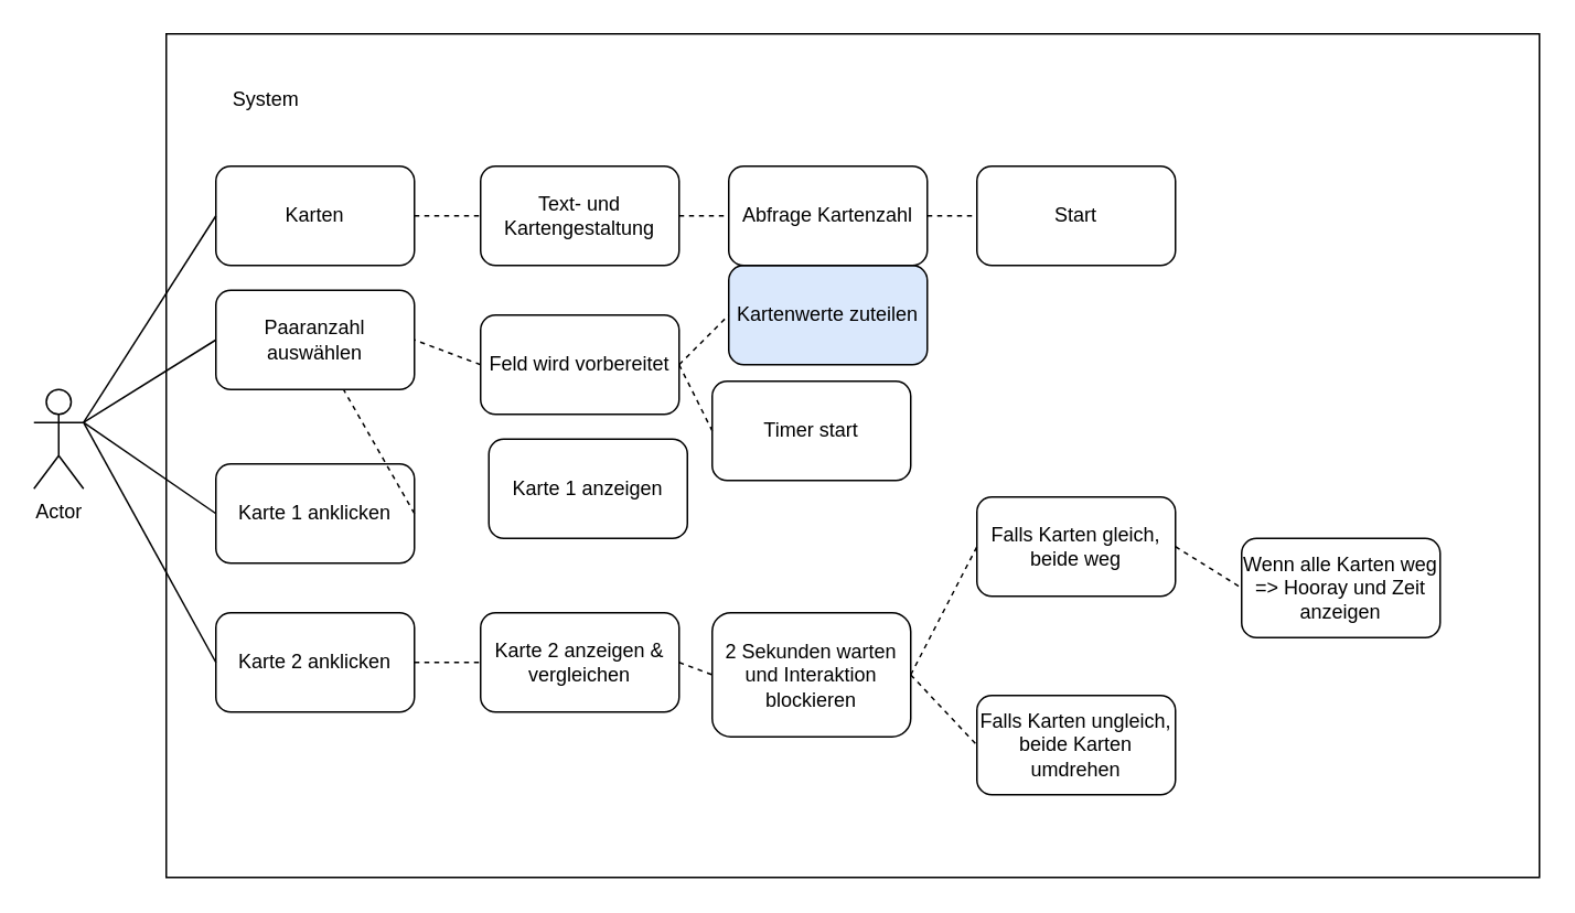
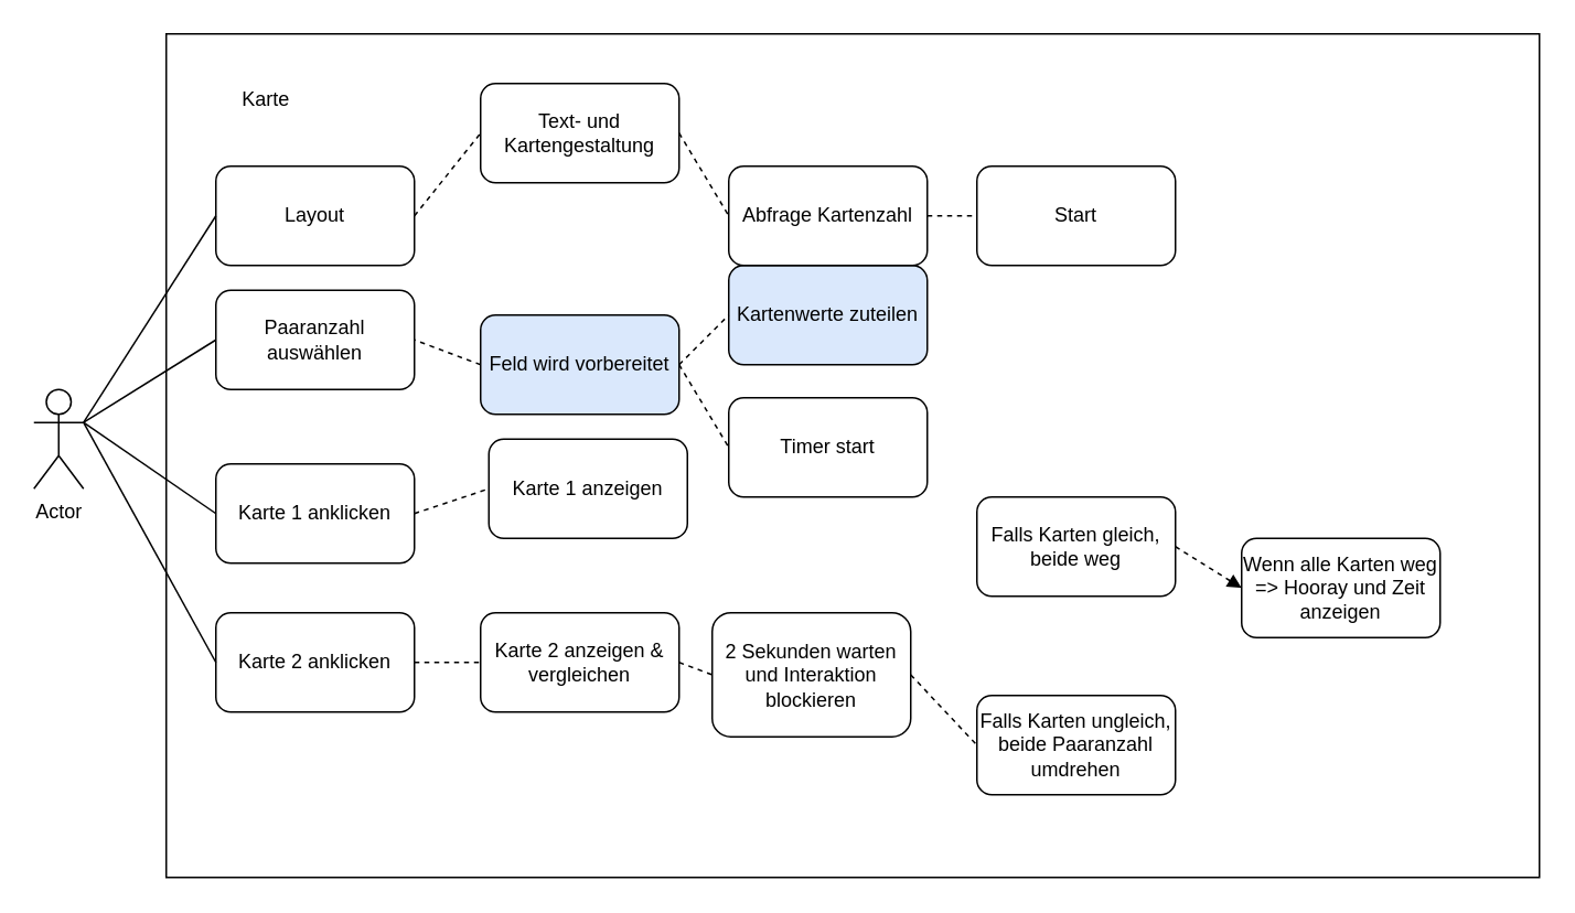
  <mxCell id="0" />
  <mxCell id="1" parent="0" />
  <mxCell id="2" value="" style="rounded=0;whiteSpace=wrap;html=1;" parent="1" vertex="1"><mxGeometry x="100" y="20" width="830" height="510" as="geometry" /></mxCell>
  <mxCell id="3" value="Actor" style="shape=umlActor;verticalLabelPosition=bottom;verticalAlign=top;html=1;outlineConnect=0;" parent="1" vertex="1"><mxGeometry x="20" y="235" width="30" height="60" as="geometry" /></mxCell>
  <mxCell id="4" value="Karte 2 anklicken" style="rounded=1;whiteSpace=wrap;html=1;" parent="1" vertex="1"><mxGeometry x="130" y="370" width="120" height="60" as="geometry" /></mxCell>
  <mxCell id="5" value="Karte 1 anklicken" style="rounded=1;whiteSpace=wrap;html=1;" parent="1" vertex="1"><mxGeometry x="130" y="280" width="120" height="60" as="geometry" /></mxCell>
  <mxCell id="6" value="Paaranzahl auswählen" style="rounded=1;whiteSpace=wrap;html=1;" parent="1" vertex="1"><mxGeometry x="130" y="175" width="120" height="60" as="geometry" /></mxCell>
- <mxCell id="7" value="Karten" style="rounded=1;whiteSpace=wrap;html=1;" parent="1" vertex="1"><mxGeometry x="130" y="100" width="120" height="60" as="geometry" /></mxCell>
+ <mxCell id="7" value="Layout" style="rounded=1;whiteSpace=wrap;html=1;" parent="1" vertex="1"><mxGeometry x="130" y="100" width="120" height="60" as="geometry" /></mxCell>
  <mxCell id="8" value="Wenn alle Karten weg =&amp;gt; Hooray und Zeit anzeigen" style="rounded=1;whiteSpace=wrap;html=1;" parent="1" vertex="1"><mxGeometry x="750" y="325" width="120" height="60" as="geometry" /></mxCell>
- <mxCell id="9" value="Falls Karten ungleich, beide Karten umdrehen" style="rounded=1;whiteSpace=wrap;html=1;" parent="1" vertex="1"><mxGeometry x="590" y="420" width="120" height="60" as="geometry" /></mxCell>
+ <mxCell id="9" value="Falls Karten ungleich, beide Paaranzahl umdrehen" style="rounded=1;whiteSpace=wrap;html=1;" parent="1" vertex="1"><mxGeometry x="590" y="420" width="120" height="60" as="geometry" /></mxCell>
  <mxCell id="10" value="Falls Karten gleich, beide weg" style="rounded=1;whiteSpace=wrap;html=1;" parent="1" vertex="1"><mxGeometry x="590" y="300" width="120" height="60" as="geometry" /></mxCell>
  <mxCell id="11" value="2 Sekunden warten und Interaktion blockieren" style="rounded=1;whiteSpace=wrap;html=1;" parent="1" vertex="1"><mxGeometry x="430" y="370" width="120" height="75" as="geometry" /></mxCell>
- <mxCell id="12" value="Timer start" style="rounded=1;whiteSpace=wrap;html=1;" parent="1" vertex="1"><mxGeometry x="430" y="230" width="120" height="60" as="geometry" /></mxCell>
+ <mxCell id="12" value="Timer start" style="rounded=1;whiteSpace=wrap;html=1;" parent="1" vertex="1"><mxGeometry x="440" y="240" width="120" height="60" as="geometry" /></mxCell>
  <mxCell id="13" value="Kartenwerte zuteilen" style="rounded=1;whiteSpace=wrap;html=1;fillColor=#dae8fc;" parent="1" vertex="1"><mxGeometry x="440" y="160" width="120" height="60" as="geometry" /></mxCell>
  <mxCell id="14" value="Karte 2 anzeigen &amp;amp; vergleichen" style="rounded=1;whiteSpace=wrap;html=1;" parent="1" vertex="1"><mxGeometry x="290" y="370" width="120" height="60" as="geometry" /></mxCell>
  <mxCell id="15" value="Karte 1 anzeigen" style="rounded=1;whiteSpace=wrap;html=1;" parent="1" vertex="1"><mxGeometry x="295" y="265" width="120" height="60" as="geometry" /></mxCell>
- <mxCell id="16" value="Feld wird vorbereitet" style="rounded=1;whiteSpace=wrap;html=1;" parent="1" vertex="1"><mxGeometry x="290" y="190" width="120" height="60" as="geometry" /></mxCell>
- <mxCell id="17" value="Text- und Kartengestaltung" style="rounded=1;whiteSpace=wrap;html=1;" parent="1" vertex="1"><mxGeometry x="290" y="100" width="120" height="60" as="geometry" /></mxCell>
- <mxCell id="18" value="System" style="text;html=1;align=center;verticalAlign=middle;resizable=0;points=[];autosize=1;strokeColor=none;fillColor=none;" parent="1" vertex="1"><mxGeometry x="130" y="50" width="60" height="20" as="geometry" /></mxCell>
+ <mxCell id="16" value="Feld wird vorbereitet" style="rounded=1;whiteSpace=wrap;html=1;fillColor=#dae8fc;" parent="1" vertex="1"><mxGeometry x="290" y="190" width="120" height="60" as="geometry" /></mxCell>
+ <mxCell id="17" value="Text- und Kartengestaltung" style="rounded=1;whiteSpace=wrap;html=1;" parent="1" vertex="1"><mxGeometry x="290" y="50" width="120" height="60" as="geometry" /></mxCell>
+ <mxCell id="18" value="Karte" style="text;html=1;align=center;verticalAlign=middle;resizable=0;points=[];autosize=1;strokeColor=none;fillColor=none;" parent="1" vertex="1"><mxGeometry x="130" y="50" width="60" height="20" as="geometry" /></mxCell>
  <mxCell id="19" value="" style="endArrow=none;html=1;rounded=0;exitX=1;exitY=0.333;exitDx=0;exitDy=0;exitPerimeter=0;entryX=0;entryY=0.5;entryDx=0;entryDy=0;" parent="1" source="3" target="7" edge="1"><mxGeometry width="50" height="50" relative="1" as="geometry"><mxPoint x="500" y="240" as="sourcePoint" /><mxPoint x="550" y="190" as="targetPoint" /></mxGeometry></mxCell>
  <mxCell id="20" value="" style="endArrow=none;html=1;rounded=0;exitX=1;exitY=0.333;exitDx=0;exitDy=0;exitPerimeter=0;entryX=0;entryY=0.5;entryDx=0;entryDy=0;" parent="1" source="3" target="6" edge="1"><mxGeometry width="50" height="50" relative="1" as="geometry"><mxPoint x="500" y="240" as="sourcePoint" /><mxPoint x="550" y="190" as="targetPoint" /></mxGeometry></mxCell>
  <mxCell id="21" value="" style="endArrow=none;html=1;rounded=0;exitX=1;exitY=0.333;exitDx=0;exitDy=0;exitPerimeter=0;entryX=0;entryY=0.5;entryDx=0;entryDy=0;" parent="1" source="3" target="5" edge="1"><mxGeometry width="50" height="50" relative="1" as="geometry"><mxPoint x="500" y="240" as="sourcePoint" /><mxPoint x="550" y="190" as="targetPoint" /></mxGeometry></mxCell>
  <mxCell id="22" value="" style="endArrow=none;html=1;rounded=0;exitX=1;exitY=0.333;exitDx=0;exitDy=0;exitPerimeter=0;entryX=0;entryY=0.5;entryDx=0;entryDy=0;" parent="1" source="3" target="4" edge="1"><mxGeometry width="50" height="50" relative="1" as="geometry"><mxPoint x="500" y="240" as="sourcePoint" /><mxPoint x="120" y="400" as="targetPoint" /></mxGeometry></mxCell>
  <mxCell id="23" value="" style="endArrow=none;dashed=1;html=1;rounded=0;exitX=1;exitY=0.5;exitDx=0;exitDy=0;entryX=0;entryY=0.5;entryDx=0;entryDy=0;" parent="1" source="7" target="17" edge="1"><mxGeometry width="50" height="50" relative="1" as="geometry"><mxPoint x="500" y="240" as="sourcePoint" /><mxPoint x="550" y="190" as="targetPoint" /></mxGeometry></mxCell>
  <mxCell id="24" value="" style="endArrow=none;dashed=1;html=1;rounded=0;entryX=1;entryY=0.5;entryDx=0;entryDy=0;exitX=0;exitY=0.5;exitDx=0;exitDy=0;" parent="1" source="16" target="6" edge="1"><mxGeometry width="50" height="50" relative="1" as="geometry"><mxPoint x="500" y="240" as="sourcePoint" /><mxPoint x="550" y="190" as="targetPoint" /></mxGeometry></mxCell>
- <mxCell id="25" value="" style="endArrow=none;dashed=1;html=1;rounded=0;exitX=1;exitY=0.5;exitDx=0;exitDy=0;" parent="1" source="5" target="6" edge="1"><mxGeometry width="50" height="50" relative="1" as="geometry"><mxPoint x="500" y="240" as="sourcePoint" /><mxPoint x="550" y="190" as="targetPoint" /></mxGeometry></mxCell>
+ <mxCell id="25" value="" style="endArrow=none;dashed=1;html=1;rounded=0;exitX=1;exitY=0.5;exitDx=0;exitDy=0;entryX=0;entryY=0.5;entryDx=0;entryDy=0;" parent="1" source="5" target="15" edge="1"><mxGeometry width="50" height="50" relative="1" as="geometry"><mxPoint x="500" y="240" as="sourcePoint" /><mxPoint x="550" y="190" as="targetPoint" /></mxGeometry></mxCell>
  <mxCell id="26" value="" style="endArrow=none;dashed=1;html=1;rounded=0;exitX=1;exitY=0.5;exitDx=0;exitDy=0;entryX=0;entryY=0.5;entryDx=0;entryDy=0;" parent="1" source="4" target="14" edge="1"><mxGeometry width="50" height="50" relative="1" as="geometry"><mxPoint x="500" y="240" as="sourcePoint" /><mxPoint x="550" y="190" as="targetPoint" /></mxGeometry></mxCell>
  <mxCell id="27" value="" style="endArrow=none;dashed=1;html=1;rounded=0;exitX=1;exitY=0.5;exitDx=0;exitDy=0;entryX=0;entryY=0.5;entryDx=0;entryDy=0;" parent="1" source="16" target="13" edge="1"><mxGeometry width="50" height="50" relative="1" as="geometry"><mxPoint x="500" y="240" as="sourcePoint" /><mxPoint x="550" y="190" as="targetPoint" /></mxGeometry></mxCell>
  <mxCell id="28" value="" style="endArrow=none;dashed=1;html=1;rounded=0;exitX=1;exitY=0.5;exitDx=0;exitDy=0;entryX=0;entryY=0.5;entryDx=0;entryDy=0;" parent="1" source="16" target="12" edge="1"><mxGeometry width="50" height="50" relative="1" as="geometry"><mxPoint x="500" y="240" as="sourcePoint" /><mxPoint x="550" y="190" as="targetPoint" /></mxGeometry></mxCell>
  <mxCell id="29" value="" style="endArrow=none;dashed=1;html=1;rounded=0;exitX=1;exitY=0.5;exitDx=0;exitDy=0;entryX=0;entryY=0.5;entryDx=0;entryDy=0;" parent="1" source="14" target="11" edge="1"><mxGeometry width="50" height="50" relative="1" as="geometry"><mxPoint x="500" y="240" as="sourcePoint" /><mxPoint x="550" y="190" as="targetPoint" /></mxGeometry></mxCell>
- <mxCell id="30" value="" style="endArrow=none;dashed=1;html=1;rounded=0;exitX=1;exitY=0.5;exitDx=0;exitDy=0;entryX=0;entryY=0.5;entryDx=0;entryDy=0;" parent="1" source="11" target="10" edge="1"><mxGeometry width="50" height="50" relative="1" as="geometry"><mxPoint x="500" y="240" as="sourcePoint" /><mxPoint x="550" y="190" as="targetPoint" /></mxGeometry></mxCell>
  <mxCell id="31" value="" style="endArrow=none;dashed=1;html=1;rounded=0;exitX=1;exitY=0.5;exitDx=0;exitDy=0;entryX=0;entryY=0.5;entryDx=0;entryDy=0;" parent="1" source="11" target="9" edge="1"><mxGeometry width="50" height="50" relative="1" as="geometry"><mxPoint x="500" y="240" as="sourcePoint" /><mxPoint x="550" y="190" as="targetPoint" /></mxGeometry></mxCell>
- <mxCell id="32" value="" style="endArrow=none;dashed=1;html=1;rounded=0;exitX=1;exitY=0.5;exitDx=0;exitDy=0;entryX=0;entryY=0.5;entryDx=0;entryDy=0;" parent="1" source="10" target="8" edge="1"><mxGeometry width="50" height="50" relative="1" as="geometry"><mxPoint x="500" y="240" as="sourcePoint" /><mxPoint x="550" y="190" as="targetPoint" /></mxGeometry></mxCell>
+ <mxCell id="32" value="" style="endArrow=block;dashed=1;html=1;rounded=0;exitX=1;exitY=0.5;exitDx=0;exitDy=0;entryX=0;entryY=0.5;entryDx=0;entryDy=0;" parent="1" source="10" target="8" edge="1"><mxGeometry width="50" height="50" relative="1" as="geometry"><mxPoint x="500" y="240" as="sourcePoint" /><mxPoint x="550" y="190" as="targetPoint" /></mxGeometry></mxCell>
  <mxCell id="33" value="Abfrage Kartenzahl" style="rounded=1;whiteSpace=wrap;html=1;" vertex="1" parent="1"><mxGeometry x="440" y="100" width="120" height="60" as="geometry" /></mxCell>
  <mxCell id="34" value="Start" style="rounded=1;whiteSpace=wrap;html=1;" vertex="1" parent="1"><mxGeometry x="590" y="100" width="120" height="60" as="geometry" /></mxCell>
  <mxCell id="35" value="" style="endArrow=none;dashed=1;html=1;rounded=0;exitX=1;exitY=0.5;exitDx=0;exitDy=0;entryX=0;entryY=0.5;entryDx=0;entryDy=0;" edge="1" parent="1" source="17" target="33"><mxGeometry width="50" height="50" relative="1" as="geometry"><mxPoint x="260" y="140" as="sourcePoint" /><mxPoint x="300" y="140" as="targetPoint" /></mxGeometry></mxCell>
  <mxCell id="36" value="" style="endArrow=none;dashed=1;html=1;rounded=0;exitX=1;exitY=0.5;exitDx=0;exitDy=0;entryX=0;entryY=0.5;entryDx=0;entryDy=0;" edge="1" parent="1" source="33" target="34"><mxGeometry width="50" height="50" relative="1" as="geometry"><mxPoint x="270" y="150" as="sourcePoint" /><mxPoint x="310" y="150" as="targetPoint" /></mxGeometry></mxCell>
